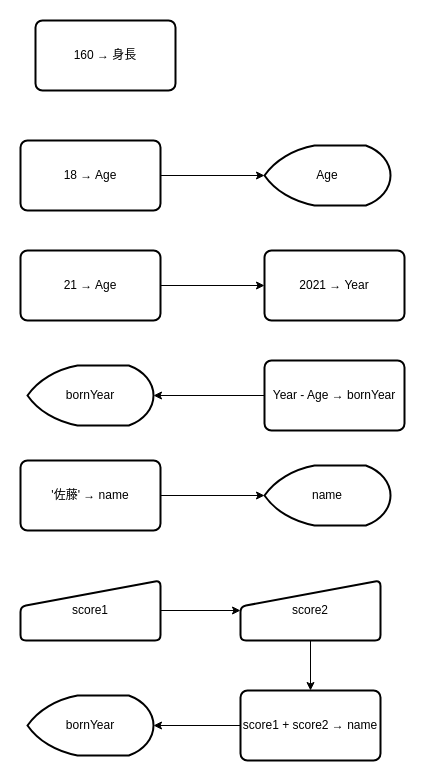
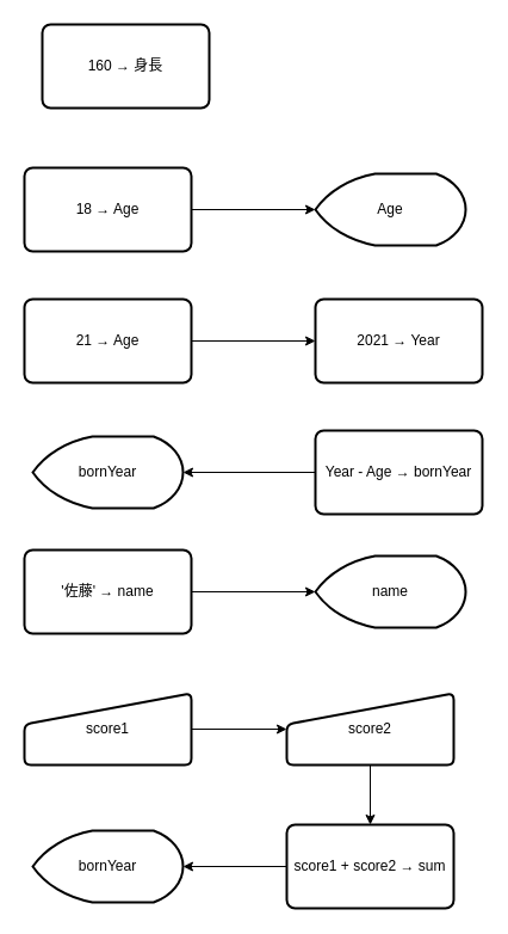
  <mxCell id="0" />
  <mxCell id="1" parent="0" />
  <mxCell id="2" value="160 → 身長" style="rounded=1;whiteSpace=wrap;html=1;absoluteArcSize=1;arcSize=14;strokeWidth=2;" parent="1" vertex="1"><mxGeometry x="35" y="20" width="140" height="70" as="geometry" /></mxCell>
  <mxCell id="3" style="edgeStyle=orthogonalEdgeStyle;rounded=0;orthogonalLoop=1;jettySize=auto;html=1;exitX=1;exitY=0.5;exitDx=0;exitDy=0;entryX=0;entryY=0.5;entryDx=0;entryDy=0;entryPerimeter=0;" parent="1" source="4" target="5" edge="1"><mxGeometry relative="1" as="geometry" /></mxCell>
  <mxCell id="4" value="18 → Age" style="rounded=1;whiteSpace=wrap;html=1;absoluteArcSize=1;arcSize=14;strokeWidth=2;" parent="1" vertex="1"><mxGeometry x="20" y="140" width="140" height="70" as="geometry" /></mxCell>
  <mxCell id="5" value="Age" style="strokeWidth=2;html=1;shape=mxgraph.flowchart.display;whiteSpace=wrap;" parent="1" vertex="1"><mxGeometry x="264" y="145" width="126" height="60" as="geometry" /></mxCell>
  <mxCell id="6" value="2021 → Year" style="rounded=1;whiteSpace=wrap;html=1;absoluteArcSize=1;arcSize=14;strokeWidth=2;" parent="1" vertex="1"><mxGeometry x="264" y="250" width="140" height="70" as="geometry" /></mxCell>
  <mxCell id="7" value="bornYear" style="strokeWidth=2;html=1;shape=mxgraph.flowchart.display;whiteSpace=wrap;" parent="1" vertex="1"><mxGeometry x="27" y="365" width="126" height="60" as="geometry" /></mxCell>
  <mxCell id="8" style="edgeStyle=orthogonalEdgeStyle;rounded=0;orthogonalLoop=1;jettySize=auto;html=1;exitX=1;exitY=0.5;exitDx=0;exitDy=0;entryX=0;entryY=0.5;entryDx=0;entryDy=0;" parent="1" source="9" target="6" edge="1"><mxGeometry relative="1" as="geometry"><mxPoint x="264" y="285" as="targetPoint" /></mxGeometry></mxCell>
  <mxCell id="9" value="21 → Age" style="rounded=1;whiteSpace=wrap;html=1;absoluteArcSize=1;arcSize=14;strokeWidth=2;" parent="1" vertex="1"><mxGeometry x="20" y="250" width="140" height="70" as="geometry" /></mxCell>
  <mxCell id="10" style="edgeStyle=orthogonalEdgeStyle;rounded=0;orthogonalLoop=1;jettySize=auto;html=1;exitX=0;exitY=0.5;exitDx=0;exitDy=0;entryX=1;entryY=0.5;entryDx=0;entryDy=0;entryPerimeter=0;" parent="1" source="11" target="7" edge="1"><mxGeometry relative="1" as="geometry" /></mxCell>
  <mxCell id="11" value="Year - Age → bornYear" style="rounded=1;whiteSpace=wrap;html=1;absoluteArcSize=1;arcSize=14;strokeWidth=2;" parent="1" vertex="1"><mxGeometry x="264" y="360" width="140" height="70" as="geometry" /></mxCell>
  <mxCell id="12" style="edgeStyle=orthogonalEdgeStyle;rounded=0;orthogonalLoop=1;jettySize=auto;html=1;exitX=1;exitY=0.5;exitDx=0;exitDy=0;entryX=0;entryY=0.5;entryDx=0;entryDy=0;entryPerimeter=0;" parent="1" source="13" target="14" edge="1"><mxGeometry relative="1" as="geometry" /></mxCell>
  <mxCell id="13" value="'佐藤' → name" style="rounded=1;whiteSpace=wrap;html=1;absoluteArcSize=1;arcSize=14;strokeWidth=2;" parent="1" vertex="1"><mxGeometry x="20" y="460" width="140" height="70" as="geometry" /></mxCell>
  <mxCell id="14" value="name" style="strokeWidth=2;html=1;shape=mxgraph.flowchart.display;whiteSpace=wrap;" parent="1" vertex="1"><mxGeometry x="264" y="465" width="126" height="60" as="geometry" /></mxCell>
  <mxCell id="15" value="" style="edgeStyle=orthogonalEdgeStyle;rounded=0;orthogonalLoop=1;jettySize=auto;html=1;" parent="1" source="16" target="18" edge="1"><mxGeometry relative="1" as="geometry" /></mxCell>
  <mxCell id="16" value="score1" style="html=1;strokeWidth=2;shape=manualInput;whiteSpace=wrap;rounded=1;size=26;arcSize=11;" parent="1" vertex="1"><mxGeometry x="20" y="580" width="140" height="60" as="geometry" /></mxCell>
  <mxCell id="17" style="edgeStyle=orthogonalEdgeStyle;rounded=0;orthogonalLoop=1;jettySize=auto;html=1;exitX=0.5;exitY=1;exitDx=0;exitDy=0;entryX=0.5;entryY=0;entryDx=0;entryDy=0;" parent="1" source="18" target="20" edge="1"><mxGeometry relative="1" as="geometry" /></mxCell>
  <mxCell id="18" value="score2" style="html=1;strokeWidth=2;shape=manualInput;whiteSpace=wrap;rounded=1;size=26;arcSize=11;" parent="1" vertex="1"><mxGeometry x="240" y="580" width="140" height="60" as="geometry" /></mxCell>
  <mxCell id="19" style="edgeStyle=orthogonalEdgeStyle;rounded=0;orthogonalLoop=1;jettySize=auto;html=1;exitX=0;exitY=0.5;exitDx=0;exitDy=0;entryX=1;entryY=0.5;entryDx=0;entryDy=0;entryPerimeter=0;" parent="1" source="20" target="21" edge="1"><mxGeometry relative="1" as="geometry" /></mxCell>
- <mxCell id="20" value="score1 + score2 → name" style="rounded=1;whiteSpace=wrap;html=1;absoluteArcSize=1;arcSize=14;strokeWidth=2;" parent="1" vertex="1"><mxGeometry x="240" y="690" width="140" height="70" as="geometry" /></mxCell>
+ <mxCell id="20" value="score1 + score2 → sum" style="rounded=1;whiteSpace=wrap;html=1;absoluteArcSize=1;arcSize=14;strokeWidth=2;" parent="1" vertex="1"><mxGeometry x="240" y="690" width="140" height="70" as="geometry" /></mxCell>
  <mxCell id="21" value="bornYear" style="strokeWidth=2;html=1;shape=mxgraph.flowchart.display;whiteSpace=wrap;" parent="1" vertex="1"><mxGeometry x="27" y="695" width="126" height="60" as="geometry" /></mxCell>
